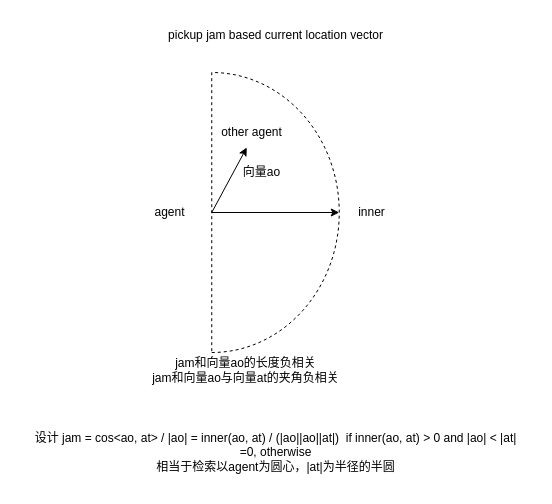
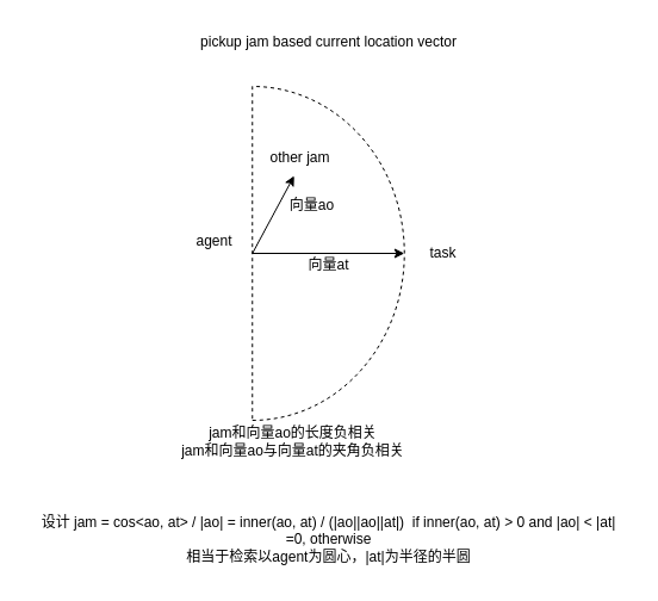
  <mxCell id="0" />
  <mxCell id="1" parent="0" />
  <mxCell id="2" value="" style="verticalLabelPosition=bottom;verticalAlign=top;html=1;shape=mxgraph.basic.half_circle;rotation=-90;dashed=1;" parent="1" vertex="1"><mxGeometry x="135" y="148.25" width="280" height="127.5" as="geometry" /></mxCell>
- <mxCell id="3" value="agent" style="text;html=1;align=center;verticalAlign=middle;resizable=0;points=[];autosize=1;strokeColor=none;fillColor=none;" parent="1" vertex="1"><mxGeometry x="143.75" y="197" width="50" height="30" as="geometry" /></mxCell>
- <mxCell id="4" value="inner" style="text;html=1;align=center;verticalAlign=middle;resizable=0;points=[];autosize=1;strokeColor=none;fillColor=none;" parent="1" vertex="1"><mxGeometry x="346.25" y="197" width="50" height="30" as="geometry" /></mxCell>
+ <mxCell id="3" value="agent" style="text;html=1;align=center;verticalAlign=middle;resizable=0;points=[];autosize=1;strokeColor=none;fillColor=none;" parent="1" vertex="1"><mxGeometry x="153.75" y="187" width="50" height="30" as="geometry" /></mxCell>
+ <mxCell id="4" value="task" style="text;html=1;align=center;verticalAlign=middle;resizable=0;points=[];autosize=1;strokeColor=none;fillColor=none;" parent="1" vertex="1"><mxGeometry x="346.25" y="197" width="50" height="30" as="geometry" /></mxCell>
  <mxCell id="5" value="" style="endArrow=classic;html=1;rounded=0;exitX=0.5;exitY=0;exitDx=0;exitDy=0;exitPerimeter=0;entryX=0.5;entryY=1;entryDx=0;entryDy=0;entryPerimeter=0;" parent="1" source="2" target="2" edge="1"><mxGeometry width="50" height="50" relative="1" as="geometry"><mxPoint x="376.25" y="247" as="sourcePoint" /><mxPoint x="426.25" y="197" as="targetPoint" /></mxGeometry></mxCell>
  <mxCell id="6" value="" style="endArrow=classic;html=1;rounded=0;exitX=0.5;exitY=0;exitDx=0;exitDy=0;exitPerimeter=0;" parent="1" source="2" edge="1"><mxGeometry width="50" height="50" relative="1" as="geometry"><mxPoint x="216.25" y="207" as="sourcePoint" /><mxPoint x="246.25" y="147" as="targetPoint" /></mxGeometry></mxCell>
- <mxCell id="7" value="other agent" style="text;html=1;align=center;verticalAlign=middle;resizable=0;points=[];autosize=1;strokeColor=none;fillColor=none;" parent="1" vertex="1"><mxGeometry x="211.25" y="117" width="80" height="30" as="geometry" /></mxCell>
+ <mxCell id="7" value="other jam" style="text;html=1;align=center;verticalAlign=middle;resizable=0;points=[];autosize=1;strokeColor=none;fillColor=none;" parent="1" vertex="1"><mxGeometry x="211.25" y="117" width="80" height="30" as="geometry" /></mxCell>
  <mxCell id="8" value="jam和向量ao的长度负相关&lt;div&gt;jam和向量ao与向量at的夹角负相关&lt;/div&gt;" style="text;html=1;align=center;verticalAlign=middle;resizable=0;points=[];autosize=1;strokeColor=none;fillColor=none;" parent="1" vertex="1"><mxGeometry x="140" y="350" width="210" height="40" as="geometry" /></mxCell>
  <mxCell id="9" value="向量ao" style="text;html=1;align=center;verticalAlign=middle;resizable=0;points=[];autosize=1;strokeColor=none;fillColor=none;" parent="1" vertex="1"><mxGeometry x="231.25" y="157" width="60" height="30" as="geometry" /></mxCell>
+ <mxCell id="10" value="向量at" style="text;html=1;align=center;verticalAlign=middle;resizable=0;points=[];autosize=1;strokeColor=none;fillColor=none;" parent="1" vertex="1"><mxGeometry x="245" y="207" width="60" height="30" as="geometry" /></mxCell>
  <mxCell id="11" value="设计 jam = cos&amp;lt;ao, at&amp;gt; / |ao| = inner(ao, at) / (|ao||ao||at|)&amp;nbsp; if inner(ao, at) &amp;gt; 0 and |ao| &amp;lt; |at|&lt;div&gt;=0, otherwise&lt;/div&gt;&lt;div&gt;相当于检索以agent为圆心，|at|为半径的半圆&lt;/div&gt;" style="text;html=1;align=center;verticalAlign=middle;resizable=0;points=[];autosize=1;strokeColor=none;fillColor=none;" parent="1" vertex="1"><mxGeometry x="20" y="422" width="510" height="60" as="geometry" /></mxCell>
  <mxCell id="12" value="pickup jam based current location vector" style="text;html=1;align=center;verticalAlign=middle;resizable=0;points=[];autosize=1;strokeColor=none;fillColor=none;" parent="1" vertex="1"><mxGeometry x="155" y="20" width="240" height="30" as="geometry" /></mxCell>
